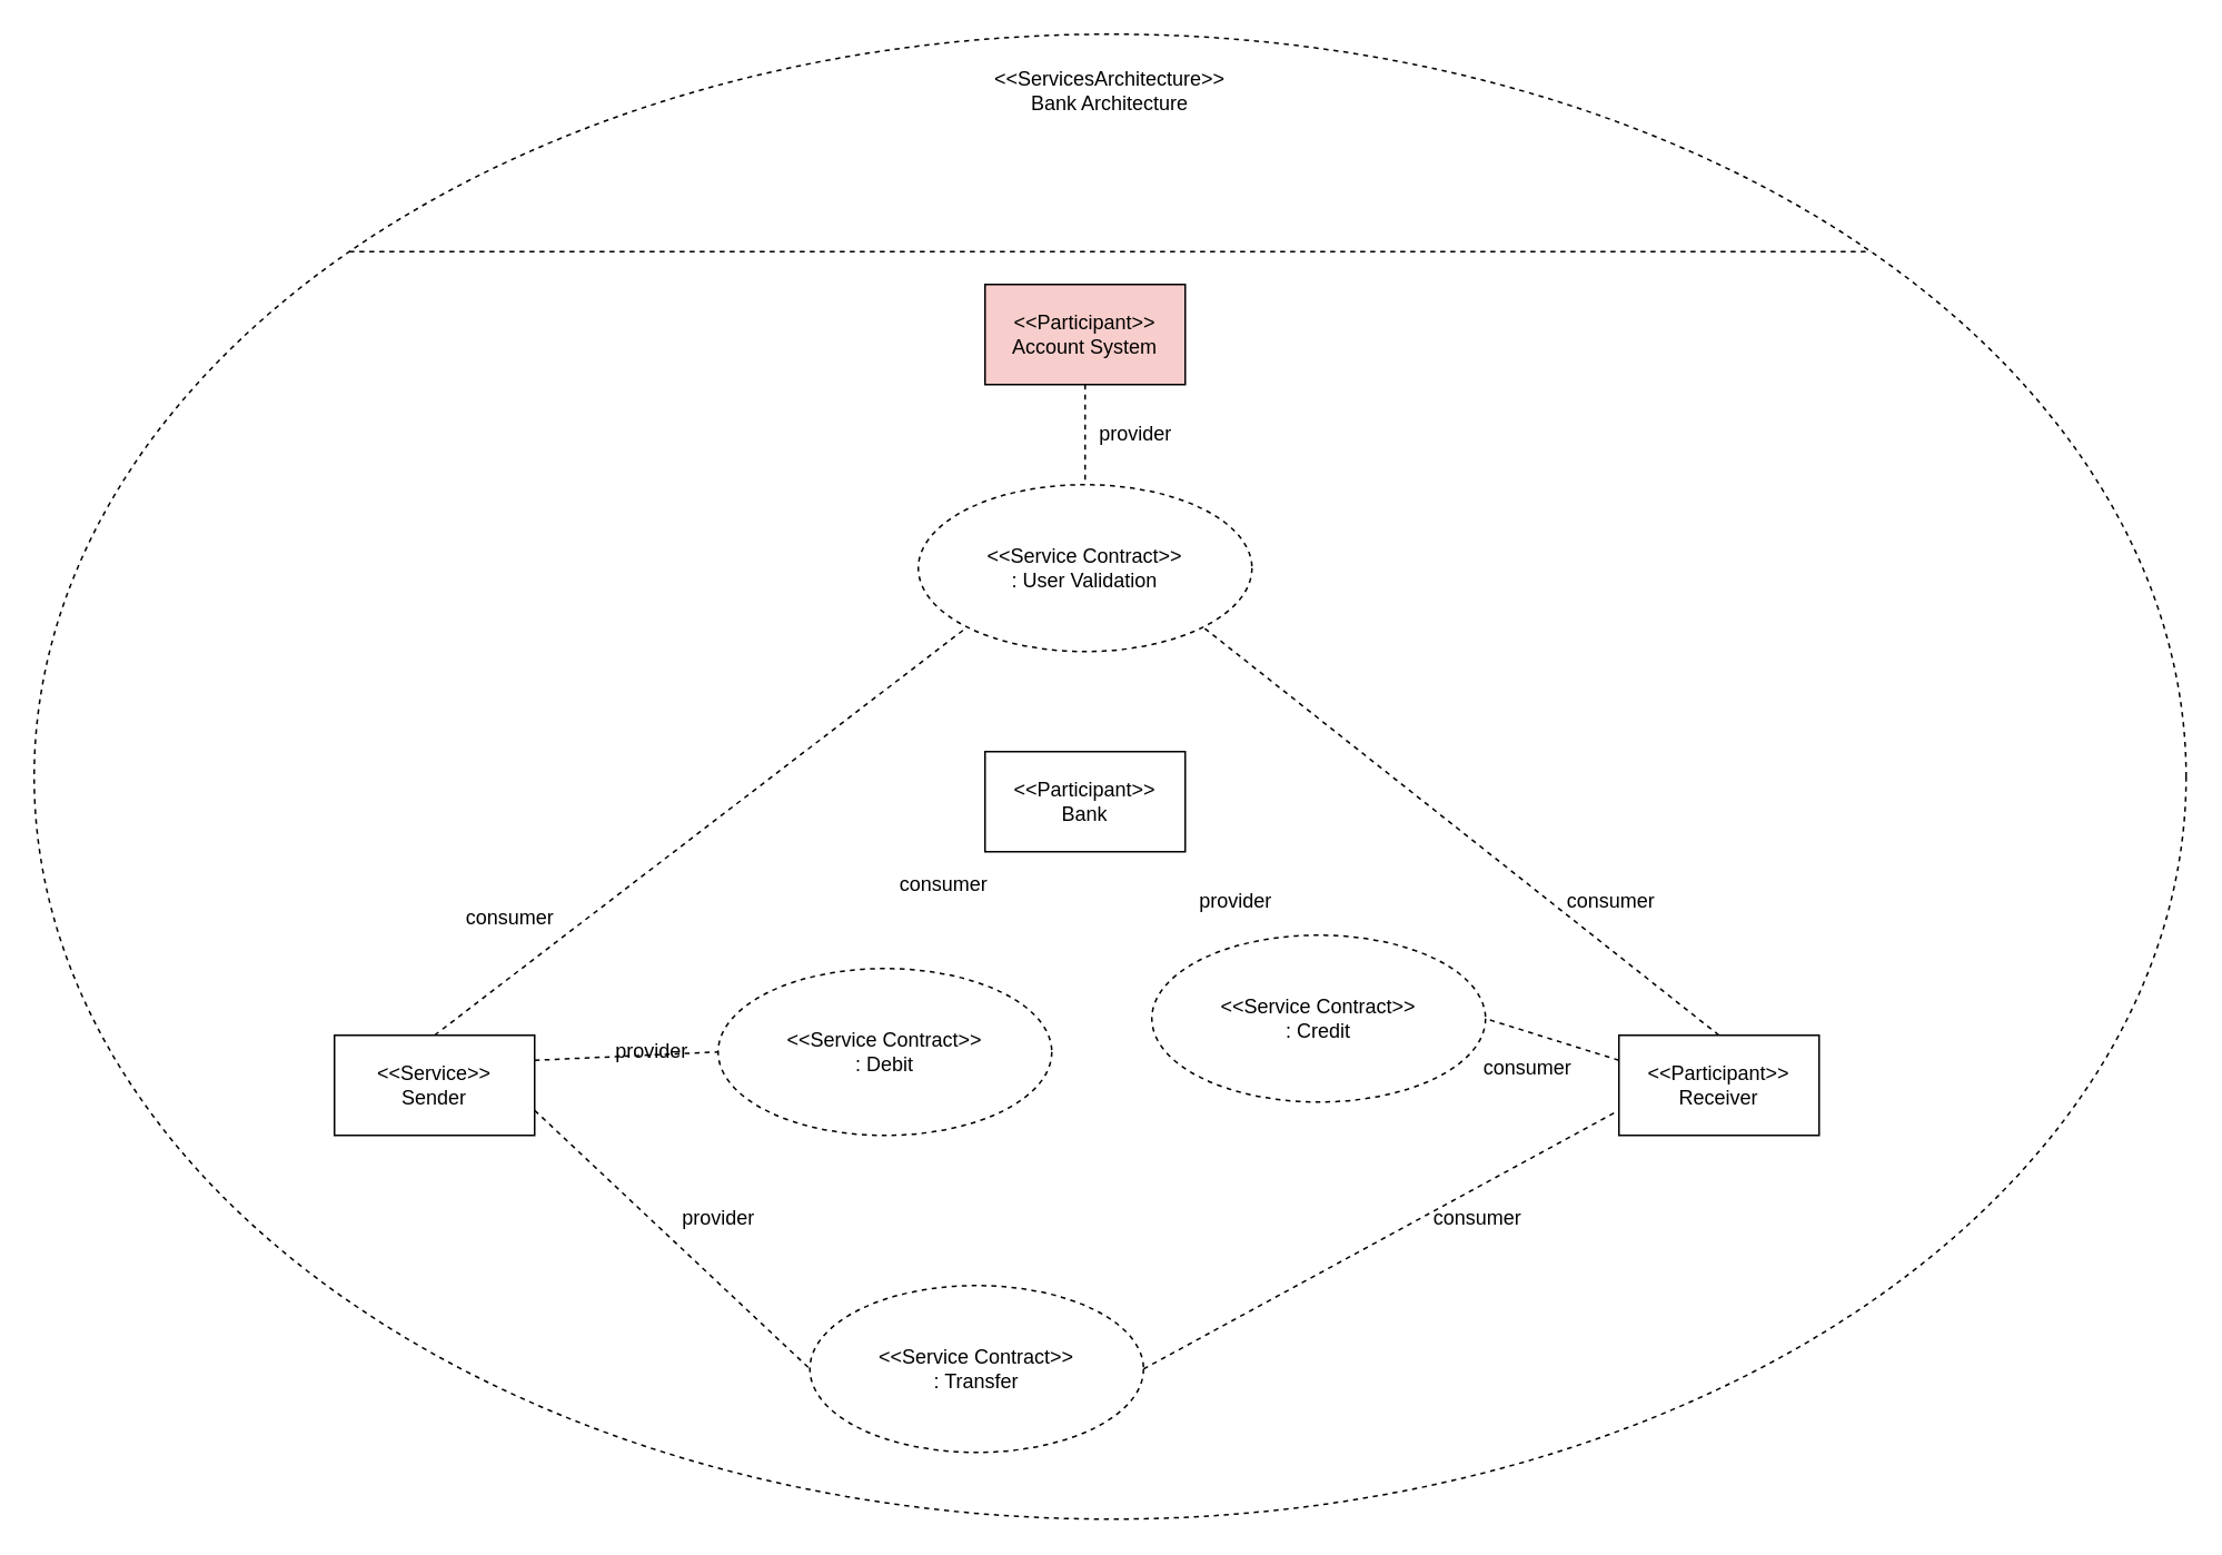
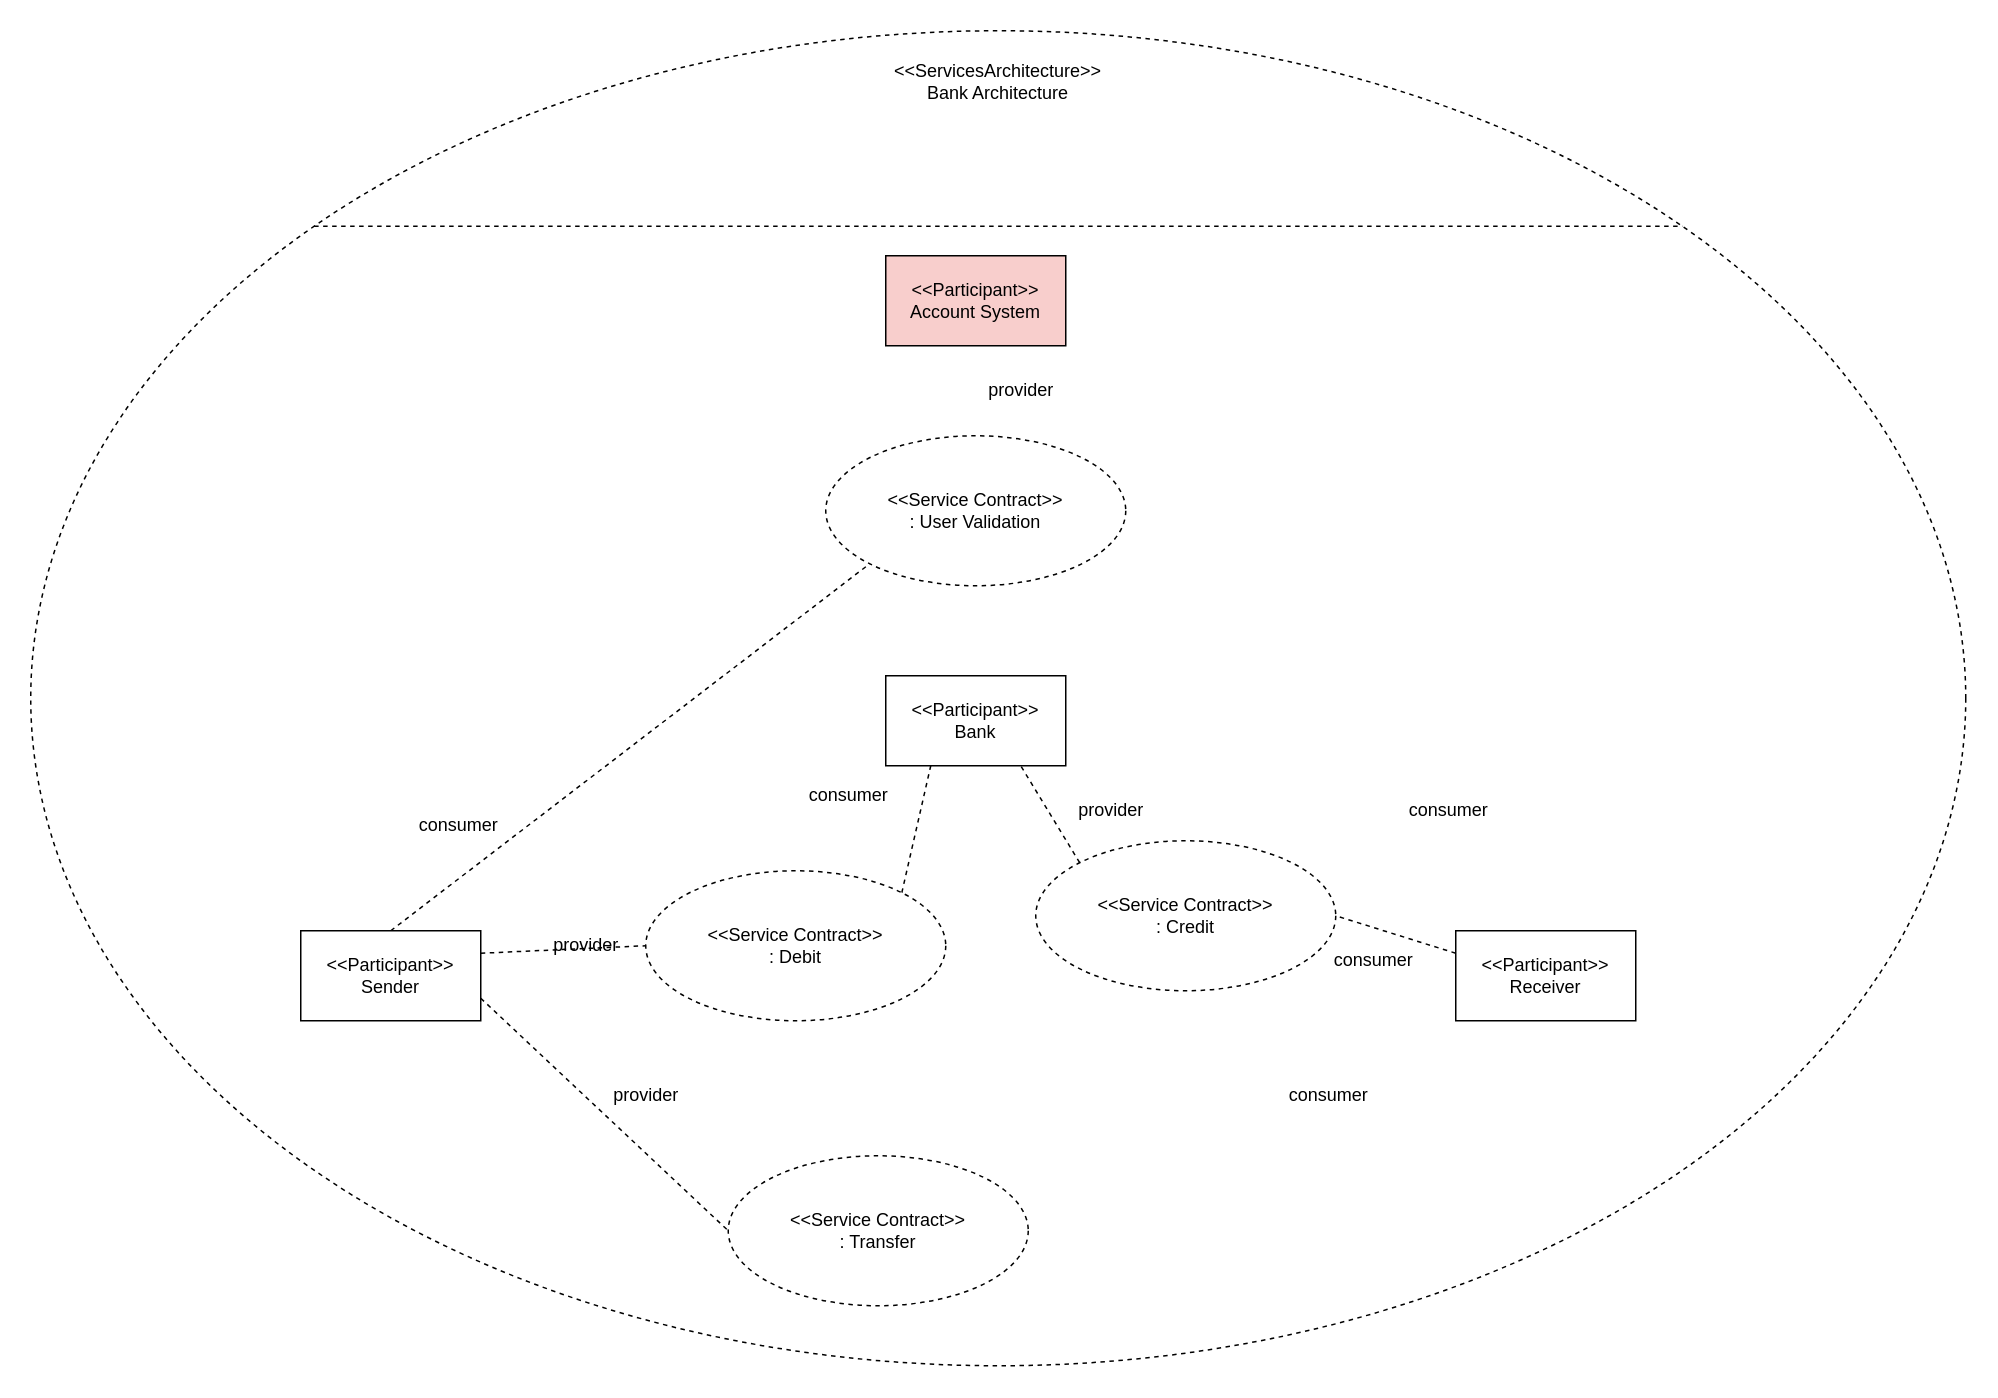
  <mxCell id="0" />
  <mxCell id="1" parent="0" />
  <mxCell id="2" value="&amp;lt;&amp;lt;ServicesArchitecture&amp;gt;&amp;gt;&lt;br&gt;Bank Architecture" style="ellipse;whiteSpace=wrap;html=1;dashed=1;labelPosition=center;verticalLabelPosition=top;align=center;verticalAlign=bottom;spacing=-49;" parent="1" vertex="1"><mxGeometry x="20" y="20" width="1290" height="890" as="geometry" /></mxCell>
  <mxCell id="3" style="rounded=0;orthogonalLoop=1;jettySize=auto;html=1;exitX=1;exitY=0.25;exitDx=0;exitDy=0;entryX=0;entryY=0.5;entryDx=0;entryDy=0;endArrow=none;endFill=0;dashed=1;" parent="1" source="6" target="14" edge="1"><mxGeometry relative="1" as="geometry"><mxPoint x="408.872" y="669.996" as="targetPoint" /></mxGeometry></mxCell>
  <mxCell id="4" style="rounded=0;orthogonalLoop=1;jettySize=auto;html=1;exitX=1;exitY=0.75;exitDx=0;exitDy=0;entryX=0;entryY=0.5;entryDx=0;entryDy=0;endArrow=none;endFill=0;dashed=1;" edge="1" parent="1" source="6" target="26"><mxGeometry relative="1" as="geometry" /></mxCell>
  <mxCell id="5" style="edgeStyle=none;rounded=0;orthogonalLoop=1;jettySize=auto;html=1;exitX=0.5;exitY=0;exitDx=0;exitDy=0;entryX=0;entryY=1;entryDx=0;entryDy=0;dashed=1;endArrow=none;endFill=0;" edge="1" parent="1" source="6" target="22"><mxGeometry relative="1" as="geometry" /></mxCell>
- <mxCell id="6" value="&amp;lt;&amp;lt;Service&amp;gt;&amp;gt;&lt;br&gt;Sender" style="rounded=0;whiteSpace=wrap;html=1;" parent="1" vertex="1"><mxGeometry x="200" y="620" width="120" height="60" as="geometry" /></mxCell>
+ <mxCell id="6" value="&amp;lt;&amp;lt;Participant&amp;gt;&amp;gt;&lt;br&gt;Sender" style="rounded=0;whiteSpace=wrap;html=1;" parent="1" vertex="1"><mxGeometry x="200" y="620" width="120" height="60" as="geometry" /></mxCell>
  <mxCell id="7" style="edgeStyle=none;rounded=0;orthogonalLoop=1;jettySize=auto;html=1;exitX=0;exitY=0.25;exitDx=0;exitDy=0;entryX=1;entryY=0.5;entryDx=0;entryDy=0;dashed=1;endArrow=none;endFill=0;" parent="1" source="9" target="16" edge="1"><mxGeometry relative="1" as="geometry"><mxPoint x="939.998" y="669.996" as="targetPoint" /></mxGeometry></mxCell>
- <mxCell id="8" style="edgeStyle=none;rounded=0;orthogonalLoop=1;jettySize=auto;html=1;exitX=0.5;exitY=0;exitDx=0;exitDy=0;entryX=1;entryY=1;entryDx=0;entryDy=0;dashed=1;endArrow=none;endFill=0;" edge="1" parent="1" source="9" target="22"><mxGeometry relative="1" as="geometry" /></mxCell>
  <mxCell id="9" value="&amp;lt;&amp;lt;Participant&amp;gt;&amp;gt;&lt;br&gt;Receiver" style="rounded=0;whiteSpace=wrap;html=1;" parent="1" vertex="1"><mxGeometry x="970" y="620" width="120" height="60" as="geometry" /></mxCell>
  <mxCell id="10" value="provider" style="text;html=1;align=center;verticalAlign=middle;resizable=0;points=[];autosize=1;" parent="1" vertex="1"><mxGeometry x="360" y="620" width="60" height="20" as="geometry" /></mxCell>
  <mxCell id="11" value="consumer" style="text;html=1;align=center;verticalAlign=middle;resizable=0;points=[];autosize=1;" parent="1" vertex="1"><mxGeometry x="880" y="630" width="70" height="20" as="geometry" /></mxCell>
  <mxCell id="12" style="edgeStyle=none;rounded=0;orthogonalLoop=1;jettySize=auto;html=1;exitX=0;exitY=0;exitDx=0;exitDy=0;entryX=1;entryY=0;entryDx=0;entryDy=0;dashed=1;endArrow=none;endFill=0;" parent="1" source="2" target="2" edge="1"><mxGeometry relative="1" as="geometry" /></mxCell>
+ <mxCell id="13" style="edgeStyle=none;rounded=0;orthogonalLoop=1;jettySize=auto;html=1;exitX=1;exitY=0;exitDx=0;exitDy=0;entryX=0.25;entryY=1;entryDx=0;entryDy=0;dashed=1;endArrow=none;endFill=0;" parent="1" source="14" target="17" edge="1"><mxGeometry relative="1" as="geometry" /></mxCell>
  <mxCell id="14" value="&amp;lt;&amp;lt;Service Contract&amp;gt;&amp;gt;&lt;br&gt;: Debit" style="ellipse;whiteSpace=wrap;html=1;dashed=1;" parent="1" vertex="1"><mxGeometry x="430" y="580" width="200" height="100" as="geometry" /></mxCell>
+ <mxCell id="15" style="edgeStyle=none;rounded=0;orthogonalLoop=1;jettySize=auto;html=1;exitX=0;exitY=0;exitDx=0;exitDy=0;entryX=0.75;entryY=1;entryDx=0;entryDy=0;dashed=1;endArrow=none;endFill=0;" parent="1" source="16" target="17" edge="1"><mxGeometry relative="1" as="geometry"><mxPoint x="690" y="500" as="targetPoint" /></mxGeometry></mxCell>
  <mxCell id="16" value="&amp;lt;&amp;lt;Service Contract&amp;gt;&amp;gt;&lt;br&gt;: Credit" style="ellipse;whiteSpace=wrap;html=1;dashed=1;" parent="1" vertex="1"><mxGeometry x="690" y="560" width="200" height="100" as="geometry" /></mxCell>
  <mxCell id="17" value="&amp;lt;&amp;lt;Participant&amp;gt;&amp;gt;&lt;br&gt;Bank" style="rounded=0;whiteSpace=wrap;html=1;" parent="1" vertex="1"><mxGeometry x="590" y="450" width="120" height="60" as="geometry" /></mxCell>
  <mxCell id="18" value="consumer" style="text;html=1;align=center;verticalAlign=middle;resizable=0;points=[];autosize=1;" parent="1" vertex="1"><mxGeometry x="530" y="520" width="70" height="20" as="geometry" /></mxCell>
  <mxCell id="19" value="provider" style="text;html=1;align=center;verticalAlign=middle;resizable=0;points=[];autosize=1;" parent="1" vertex="1"><mxGeometry x="710" y="530" width="60" height="20" as="geometry" /></mxCell>
- <mxCell id="20" style="edgeStyle=none;rounded=0;orthogonalLoop=1;jettySize=auto;html=1;exitX=0.5;exitY=1;exitDx=0;exitDy=0;entryX=0.5;entryY=0;entryDx=0;entryDy=0;dashed=1;endArrow=none;endFill=0;" parent="1" source="21" target="22" edge="1"><mxGeometry relative="1" as="geometry" /></mxCell>
  <mxCell id="21" value="&amp;lt;&amp;lt;Participant&amp;gt;&amp;gt;&lt;br&gt;Account System" style="rounded=0;whiteSpace=wrap;html=1;fillColor=#f8cecc;" parent="1" vertex="1"><mxGeometry x="590" y="170" width="120" height="60" as="geometry" /></mxCell>
  <mxCell id="22" value="&amp;lt;&amp;lt;Service Contract&amp;gt;&amp;gt;&lt;br&gt;: User Validation" style="ellipse;whiteSpace=wrap;html=1;dashed=1;" parent="1" vertex="1"><mxGeometry x="550" y="290" width="200" height="100" as="geometry" /></mxCell>
  <mxCell id="23" value="provider" style="text;html=1;align=center;verticalAlign=middle;resizable=0;points=[];autosize=1;" parent="1" vertex="1"><mxGeometry x="650" y="250" width="60" height="20" as="geometry" /></mxCell>
  <mxCell id="24" value="consumer" style="text;html=1;align=center;verticalAlign=middle;resizable=0;points=[];autosize=1;" parent="1" vertex="1"><mxGeometry x="930" y="530" width="70" height="20" as="geometry" /></mxCell>
- <mxCell id="25" style="edgeStyle=none;rounded=0;orthogonalLoop=1;jettySize=auto;html=1;exitX=1;exitY=0.5;exitDx=0;exitDy=0;entryX=0;entryY=0.75;entryDx=0;entryDy=0;endArrow=none;endFill=0;dashed=1;" edge="1" parent="1" source="26" target="9"><mxGeometry relative="1" as="geometry" /></mxCell>
  <mxCell id="26" value="&amp;lt;&amp;lt;Service Contract&amp;gt;&amp;gt;&lt;br&gt;: Transfer" style="ellipse;whiteSpace=wrap;html=1;dashed=1;" vertex="1" parent="1"><mxGeometry x="485" y="770" width="200" height="100" as="geometry" /></mxCell>
  <mxCell id="27" value="provider" style="text;html=1;align=center;verticalAlign=middle;resizable=0;points=[];autosize=1;" vertex="1" parent="1"><mxGeometry x="400" y="720" width="60" height="20" as="geometry" /></mxCell>
  <mxCell id="28" value="consumer" style="text;html=1;align=center;verticalAlign=middle;resizable=0;points=[];autosize=1;" vertex="1" parent="1"><mxGeometry x="850" y="720" width="70" height="20" as="geometry" /></mxCell>
  <mxCell id="29" value="consumer" style="text;html=1;align=center;verticalAlign=middle;resizable=0;points=[];autosize=1;" vertex="1" parent="1"><mxGeometry x="270" y="540" width="70" height="20" as="geometry" /></mxCell>
